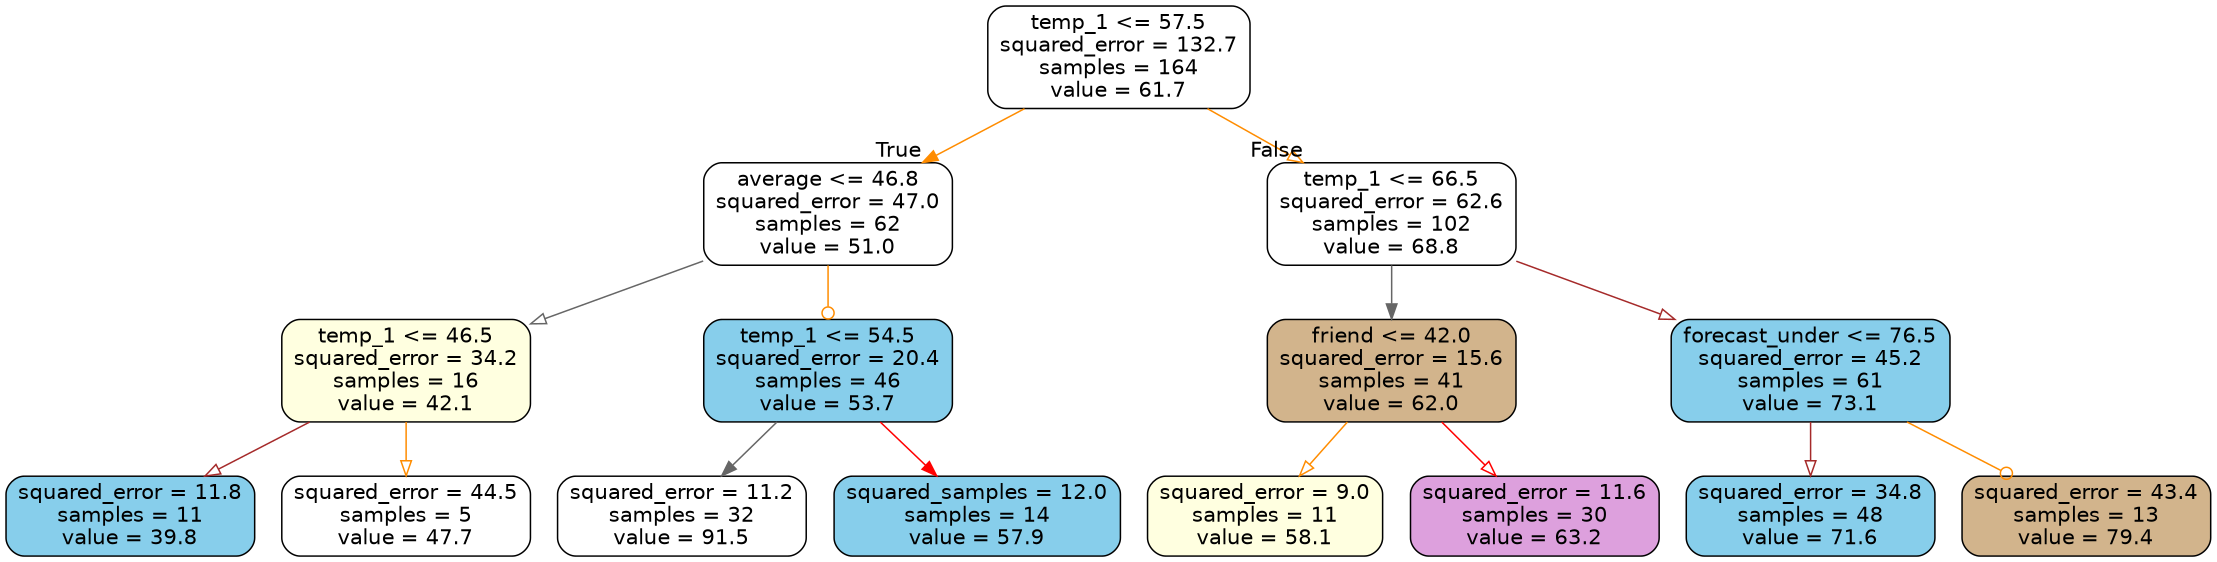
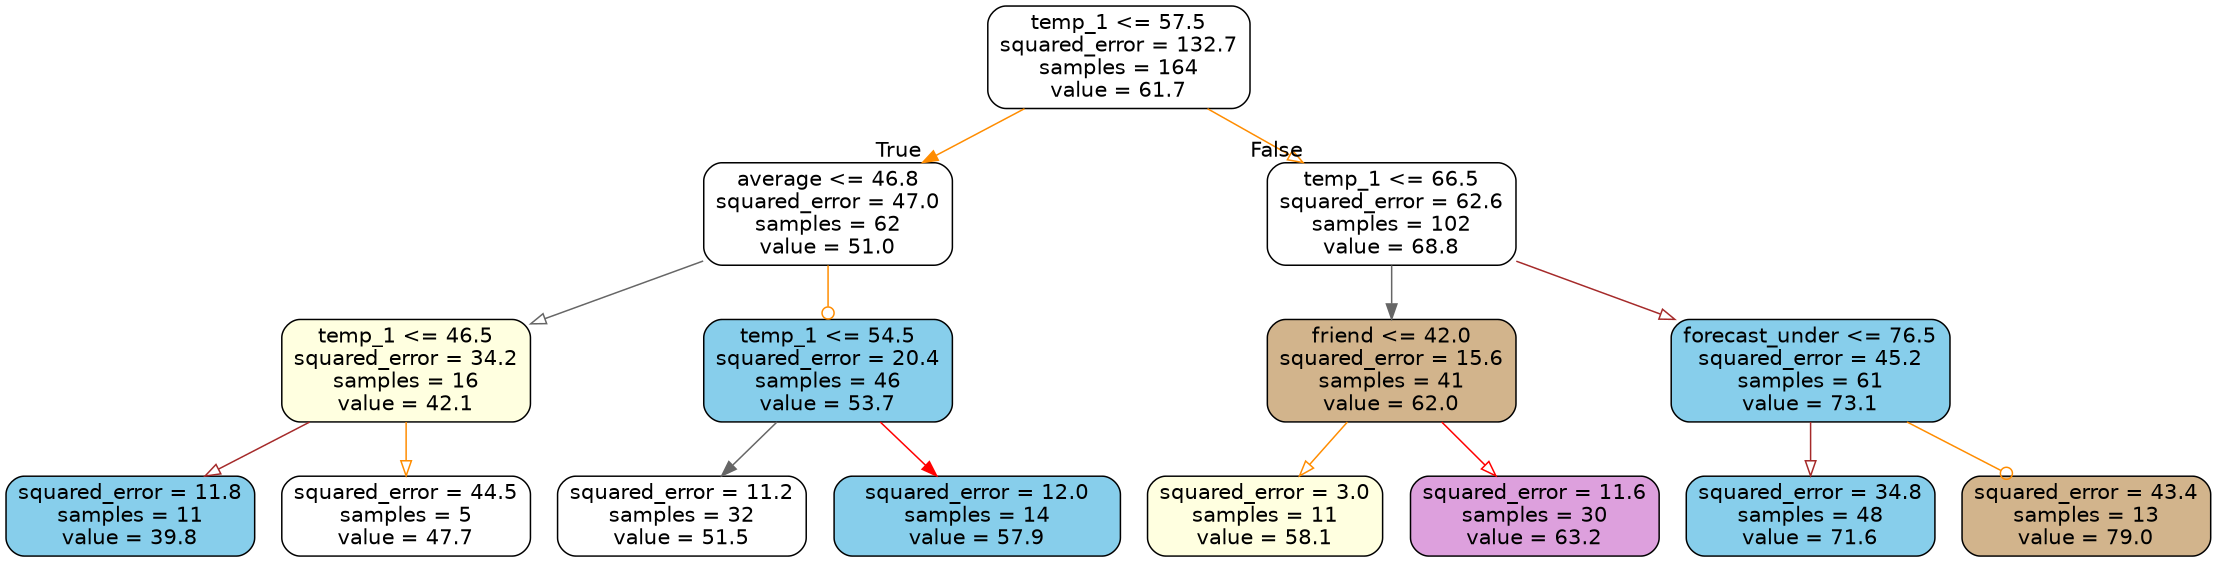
  digraph {
    node [color=black fillcolor=white fontname=helvetica shape=box style="rounded,filled"]
    edge [arrowhead=onormal color=darkorange fontname=helvetica]
    n1 [label="temp_1 <= 57.5\nsquared_error = 132.7\nsamples = 164\nvalue = 61.7"]
    n2 [label="average <= 46.8\nsquared_error = 47.0\nsamples = 62\nvalue = 51.0"]
    n3 [label="temp_1 <= 66.5\nsquared_error = 62.6\nsamples = 102\nvalue = 68.8"]
    n4 [fillcolor=lightyellow label="temp_1 <= 46.5\nsquared_error = 34.2\nsamples = 16\nvalue = 42.1"]
    n5 [fillcolor=skyblue label="temp_1 <= 54.5\nsquared_error = 20.4\nsamples = 46\nvalue = 53.7"]
    n6 [fillcolor=tan label="friend <= 42.0\nsquared_error = 15.6\nsamples = 41\nvalue = 62.0"]
    n7 [fillcolor=skyblue label="forecast_under <= 76.5\nsquared_error = 45.2\nsamples = 61\nvalue = 73.1"]
    n8 [fillcolor=skyblue label="squared_error = 11.8\nsamples = 11\nvalue = 39.8"]
    n9 [label="squared_error = 44.5\nsamples = 5\nvalue = 47.7"]
-   n10 [label="squared_error = 11.2\nsamples = 32\nvalue = 91.5"]
-   n11 [fillcolor=skyblue label="squared_samples = 12.0\nsamples = 14\nvalue = 57.9"]
-   n12 [fillcolor=lightyellow label="squared_error = 9.0\nsamples = 11\nvalue = 58.1"]
+   n10 [label="squared_error = 11.2\nsamples = 32\nvalue = 51.5"]
+   n11 [fillcolor=skyblue label="squared_error = 12.0\nsamples = 14\nvalue = 57.9"]
+   n12 [fillcolor=lightyellow label="squared_error = 3.0\nsamples = 11\nvalue = 58.1"]
    n13 [fillcolor=plum label="squared_error = 11.6\nsamples = 30\nvalue = 63.2"]
    n14 [fillcolor=skyblue label="squared_error = 34.8\nsamples = 48\nvalue = 71.6"]
-   n15 [fillcolor=tan label="squared_error = 43.4\nsamples = 13\nvalue = 79.4"]
+   n15 [fillcolor=tan label="squared_error = 43.4\nsamples = 13\nvalue = 79.0"]
    n1 -> n2 [arrowhead=normal headlabel=True labelangle=45 labeldistance=2.5]
    n1 -> n3 [headlabel=False labelangle=-45 labeldistance=2.5]
    n2 -> n4 [color=gray40]
    n2 -> n5 [arrowhead=odot]
    n3 -> n6 [arrowhead=normal color=gray40]
    n3 -> n7 [color=brown]
    n4 -> n8 [color=brown]
    n4 -> n9
    n5 -> n10 [arrowhead=normal color=gray40]
    n5 -> n11 [arrowhead=normal color=red]
    n6 -> n12
    n6 -> n13 [color=red]
    n7 -> n14 [color=brown]
    n7 -> n15 [arrowhead=odot]
  }
